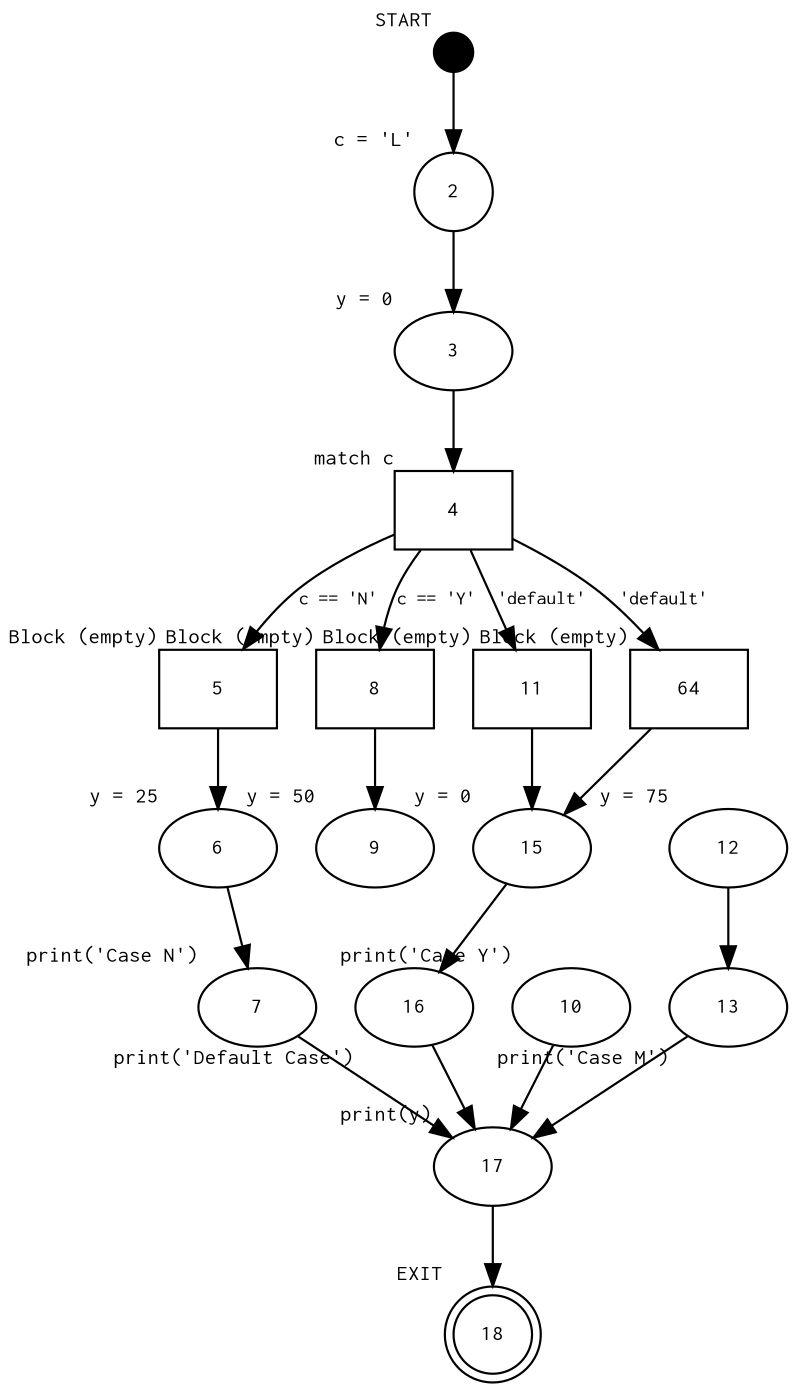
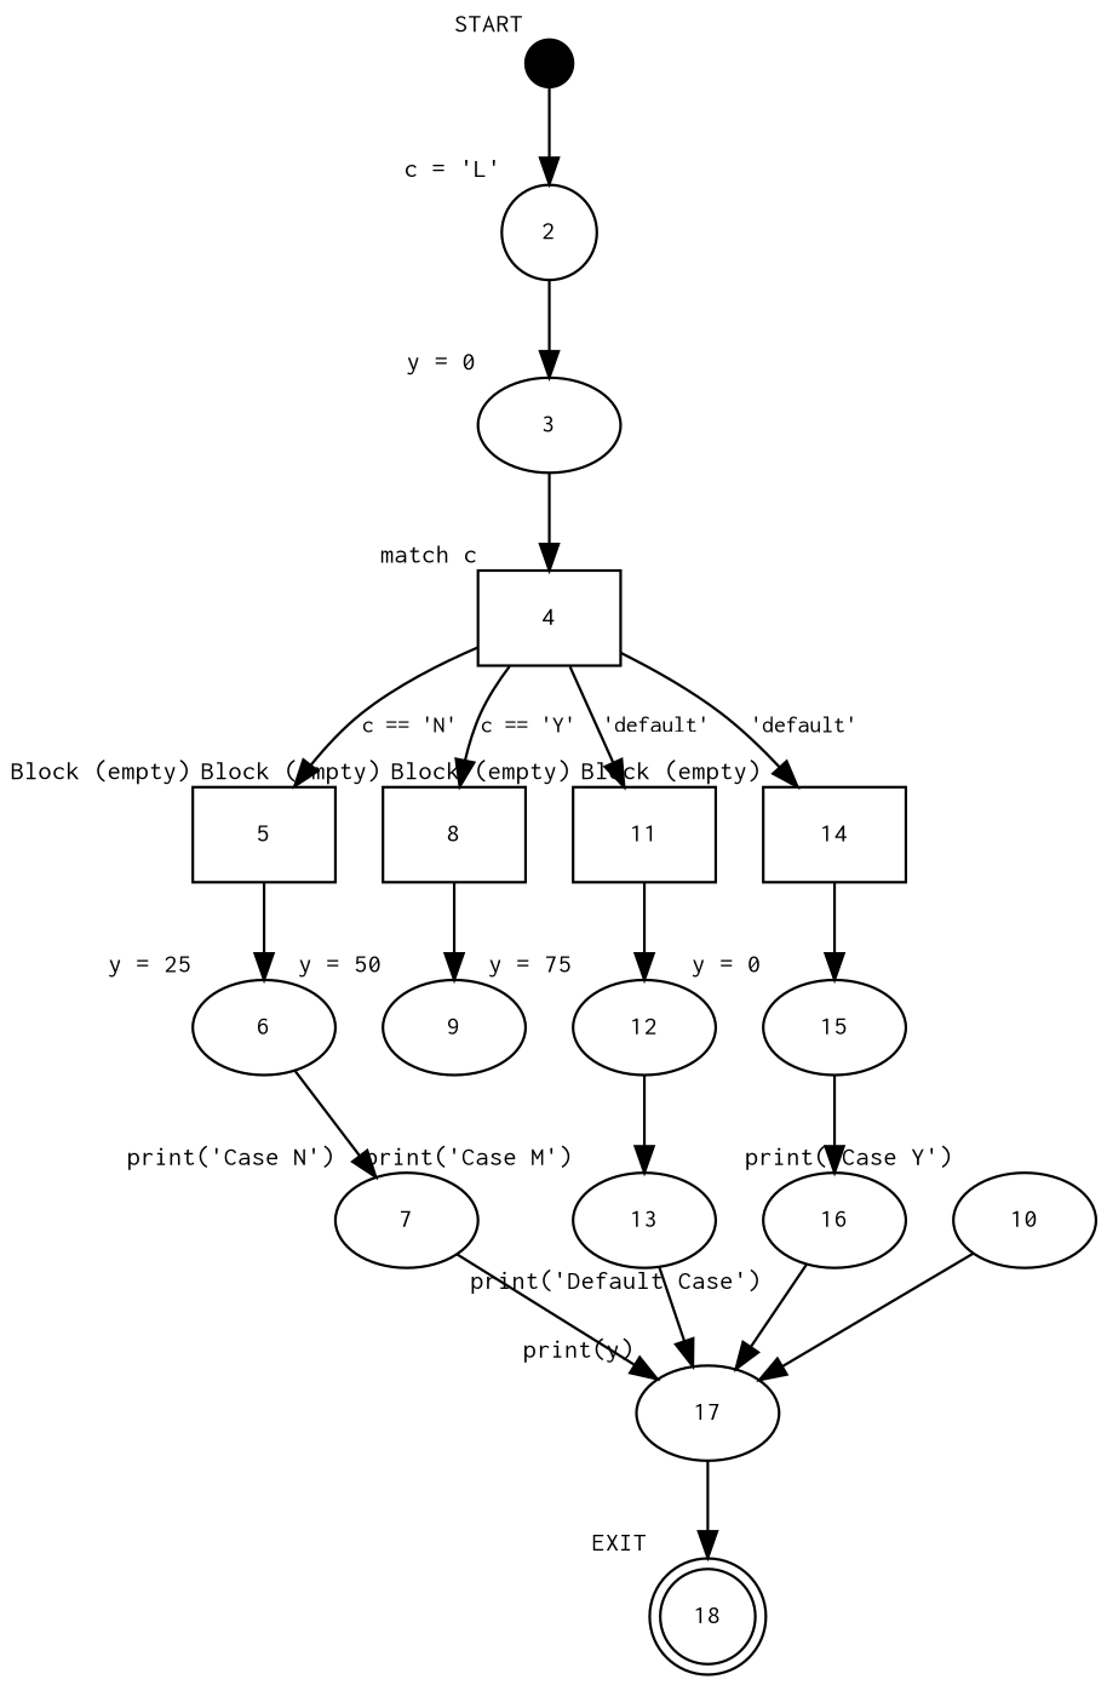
  digraph {
    rankdir=TB
    node [fontname=Courier fontsize=10 shape=ellipse xlabel="Block (empty)"]
    edge [fontname=Courier fontsize=9]
    n1 [fillcolor=black fixedsize=true height=0.25 label=1 shape=circle style=filled width=0.25 xlabel=START]
    n2 [label=2 shape=circle xlabel="c = 'L'"]
    n3 [label=3 xlabel="y = 0"]
    n4 [label=4 shape=box xlabel="match c"]
    n5 [label=5 shape=box]
    n6 [label=8 shape=box]
    n7 [label=11 shape=box]
-   n8 [label=64 shape=box]
+   n8 [label=14 shape=box]
    n9 [label=6 xlabel="y = 25"]
    n10 [label=9 xlabel="y = 50"]
    n11 [label=12 xlabel="y = 75"]
    n12 [label=15 xlabel="y = 0"]
    n13 [label=7 xlabel="print('Case N')"]
    n14 [label=17 xlabel="print(y)"]
    n15 [label=18 shape=doublecircle xlabel=EXIT]
    n16 [label=10 xlabel="print('Case Y')"]
    n17 [label=13 xlabel="print('Case M')"]
    n18 [label=16 xlabel="print('Default Case')"]
    n1 -> n2
    n2 -> n3
    n3 -> n4
    n4 -> n5 [label="c == 'N'"]
    n4 -> n6 [label="c == 'Y'"]
    n4 -> n7 [label="'default'"]
    n4 -> n8 [label="'default'"]
    n5 -> n9
    n6 -> n10
-   n7 -> n12
+   n7 -> n11
    n8 -> n12
    n9 -> n13
    n11 -> n17
    n12 -> n18
    n13 -> n14
    n14 -> n15
    n16 -> n14
    n17 -> n14
    n18 -> n14
  }
